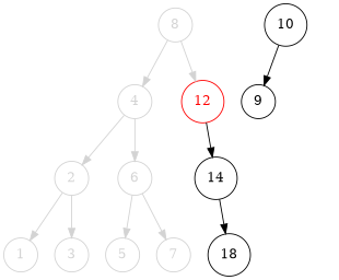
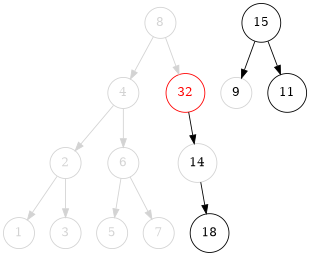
  digraph {
    splines=FALSE
    node [color=lightgrey fontcolor=lightgrey shape=circle]
    edge [color=lightgrey fontcolor=lightgrey]
    n1 [label=1]
    n2 [label=2]
    n3 [label=3]
    n4 [label=4]
    n5 [label=6]
    n6 [label=5]
    n7 [label=7]
    n8 [label=8]
-   n9 [color=red fontcolor=red label=12]
-   n10 [label=14 color="" fontcolor=""]
-   n11 [label=9 color="" fontcolor=""]
-   n12 [label=10 color="" fontcolor=""]
+   n9 [color=red fontcolor=red label=32]
+   n10 [label=14 fontcolor=""]
+   n11 [label=9 fontcolor=""]
+   n12 [label=15 color="" fontcolor=""]
+   n13 [label=11 color="" fontcolor=""]
    n14 [label=18 color="" fontcolor=""]
    subgraph sub_1 {
      rank=same
    }
    n2 -> n1
    n2 -> n3
    n4 -> n2
    n4 -> n5
    n5 -> n6
    n5 -> n7
    n8 -> n4
    n8 -> n9
    n9 -> n10 [color="" fontcolor=""]
    n10 -> n14 [color="" fontcolor=""]
    n12 -> n11 [color="" fontcolor=""]
+   n12 -> n13 [color="" fontcolor=""]
  }
